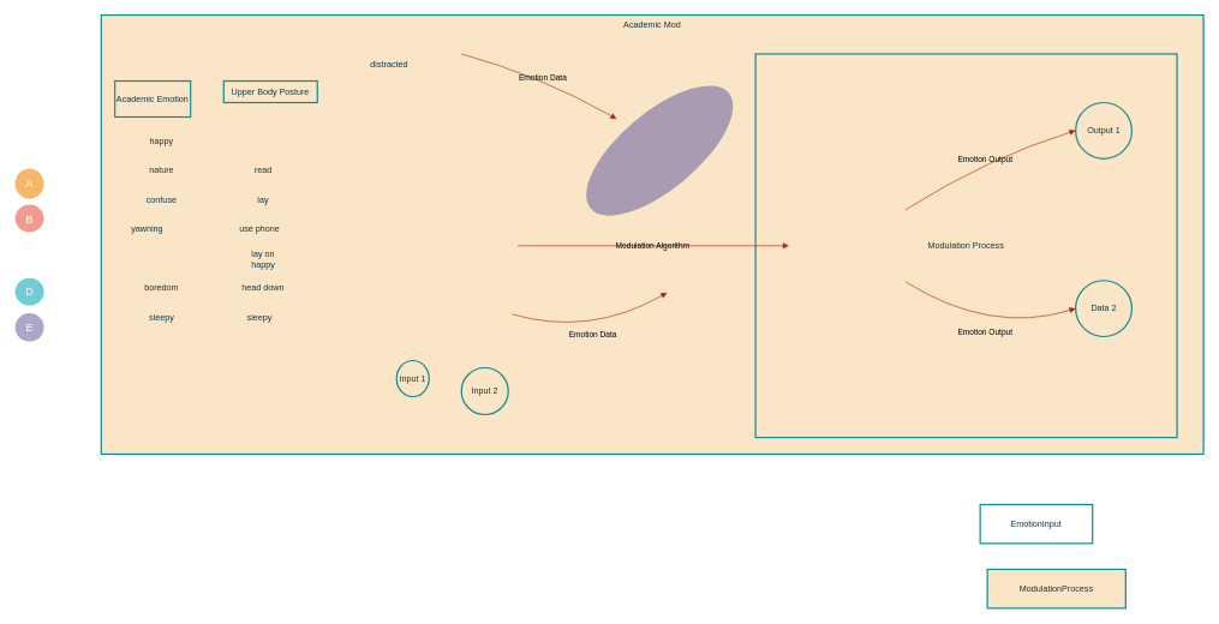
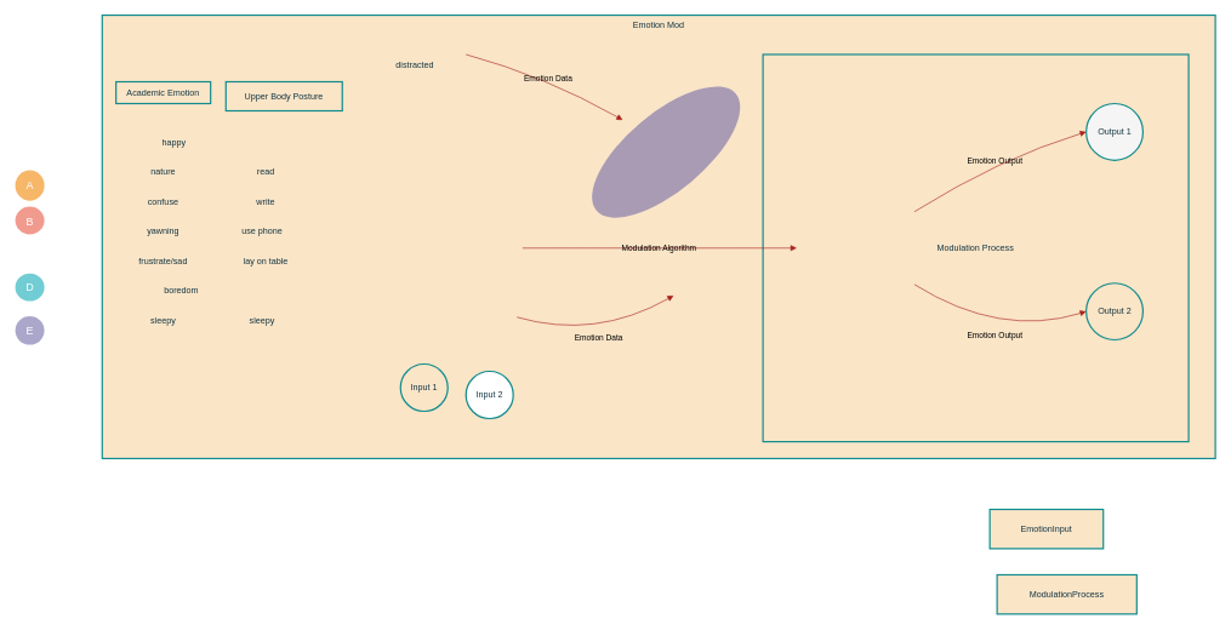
  <mxCell id="0" />
  <mxCell id="1" parent="0" />
- <mxCell id="2" value="Academic Mod" style="whiteSpace=wrap;strokeWidth=2;verticalAlign=top;labelBackgroundColor=none;fillColor=#FAE5C7;strokeColor=#0F8B8D;fontColor=#143642;" parent="1" vertex="1"><mxGeometry x="140" y="20" width="1530" height="610" as="geometry" /></mxCell>
+ <mxCell id="2" value="Emotion Mod" style="whiteSpace=wrap;strokeWidth=2;verticalAlign=top;labelBackgroundColor=none;fillColor=#FAE5C7;strokeColor=#0F8B8D;fontColor=#143642;" parent="1" vertex="1"><mxGeometry x="140" y="20" width="1530" height="610" as="geometry" /></mxCell>
  <mxCell id="3" value="Modulator" style="whiteSpace=wrap;strokeWidth=2;labelBackgroundColor=none;fillColor=#FAE5C7;strokeColor=#0F8B8D;fontColor=#143642;" parent="2" vertex="1"><mxGeometry x="954.72" y="268.323" width="161.568" height="104.241" as="geometry" /></mxCell>
  <mxCell id="4" value="Modulation Process" style="whiteSpace=wrap;strokeWidth=2;labelBackgroundColor=none;fillColor=#FAE5C7;strokeColor=#0F8B8D;fontColor=#143642;" parent="2" vertex="1"><mxGeometry x="908.208" y="54.051" width="585.072" height="532.785" as="geometry" /></mxCell>
- <mxCell id="5" value="Input 1" style="ellipse;aspect=fixed;strokeWidth=2;whiteSpace=wrap;labelBackgroundColor=none;fillColor=#FAE5C7;strokeColor=#0F8B8D;fontColor=#143642;" parent="2" vertex="1"><mxGeometry x="410.002" y="479.999" width="45" height="50" as="geometry" /></mxCell>
- <mxCell id="6" value="Input 2" style="ellipse;aspect=fixed;strokeWidth=2;whiteSpace=wrap;labelBackgroundColor=none;fillColor=#FAE5C7;strokeColor=#0F8B8D;fontColor=#143642;" parent="2" vertex="1"><mxGeometry x="500" y="490.003" width="65" height="65" as="geometry" /></mxCell>
- <mxCell id="7" value="Output 1" style="ellipse;aspect=fixed;strokeWidth=2;whiteSpace=wrap;labelBackgroundColor=none;fillColor=#FAE5C7;strokeColor=#0F8B8D;fontColor=#143642;" parent="2" vertex="1"><mxGeometry x="1352.52" y="121.614" width="78" height="78" as="geometry" /></mxCell>
- <mxCell id="8" value="Data 2" style="ellipse;aspect=fixed;strokeWidth=2;whiteSpace=wrap;labelBackgroundColor=none;fillColor=#FAE5C7;strokeColor=#0F8B8D;fontColor=#143642;" parent="2" vertex="1"><mxGeometry x="1352.52" y="368.703" width="78" height="78" as="geometry" /></mxCell>
- <mxCell id="9" value="Academic Emotion" style="whiteSpace=wrap;strokeWidth=2;labelBackgroundColor=none;fillColor=#FAE5C7;strokeColor=#0F8B8D;fontColor=#143642;" parent="2" vertex="1"><mxGeometry x="19" y="91.61" width="105" height="50" as="geometry" /></mxCell>
+ <mxCell id="5" value="Input 1" style="ellipse;aspect=fixed;strokeWidth=2;whiteSpace=wrap;labelBackgroundColor=none;fillColor=#FAE5C7;strokeColor=#0F8B8D;fontColor=#143642;" parent="2" vertex="1"><mxGeometry x="410.002" y="479.999" width="65" height="65" as="geometry" /></mxCell>
+ <mxCell id="6" value="Input 2" style="ellipse;aspect=fixed;strokeWidth=2;whiteSpace=wrap;labelBackgroundColor=none;fillColor=#ffffff;strokeColor=#0F8B8D;fontColor=#143642;" parent="2" vertex="1"><mxGeometry x="500" y="490.003" width="65" height="65" as="geometry" /></mxCell>
+ <mxCell id="7" value="Output 1" style="ellipse;aspect=fixed;strokeWidth=2;whiteSpace=wrap;labelBackgroundColor=none;fillColor=#f5f5f5;strokeColor=#0F8B8D;fontColor=#143642;" parent="2" vertex="1"><mxGeometry x="1352.52" y="121.614" width="78" height="78" as="geometry" /></mxCell>
+ <mxCell id="8" value="Output 2" style="ellipse;aspect=fixed;strokeWidth=2;whiteSpace=wrap;labelBackgroundColor=none;fillColor=#FAE5C7;strokeColor=#0F8B8D;fontColor=#143642;" parent="2" vertex="1"><mxGeometry x="1352.52" y="368.703" width="78" height="78" as="geometry" /></mxCell>
+ <mxCell id="9" value="Academic Emotion" style="whiteSpace=wrap;strokeWidth=2;labelBackgroundColor=none;fillColor=#FAE5C7;strokeColor=#0F8B8D;fontColor=#143642;" parent="2" vertex="1"><mxGeometry x="19" y="91.61" width="130" height="30" as="geometry" /></mxCell>
  <mxCell id="10" value="Emotion Data" style="curved=1;startArrow=none;endArrow=block;exitX=1.01;exitY=0.5;entryX=0;entryY=0.01;labelBackgroundColor=none;strokeColor=#A8201A;fontColor=default;" parent="2" edge="1"><mxGeometry relative="1" as="geometry"><Array as="points"><mxPoint x="607.712" y="83.321" /></Array><mxPoint x="500" y="54.049" as="sourcePoint" /><mxPoint x="715.424" y="144.205" as="targetPoint" /></mxGeometry></mxCell>
  <mxCell id="11" value="Emotion Data" style="curved=1;startArrow=none;endArrow=block;exitX=1.01;exitY=0.5;entryX=0;entryY=0.99;labelBackgroundColor=none;strokeColor=#A8201A;fontColor=default;" parent="2" edge="1"><mxGeometry relative="1" as="geometry"><Array as="points"><mxPoint x="677.712" y="446.705" /></Array><mxPoint x="570" y="415.503" as="sourcePoint" /><mxPoint x="785.424" y="385.821" as="targetPoint" /></mxGeometry></mxCell>
  <mxCell id="12" value="Modulation Algorithm" style="curved=1;startArrow=none;endArrow=block;exitX=1;exitY=0.5;entryX=0;entryY=0.5;labelBackgroundColor=none;strokeColor=#A8201A;fontColor=default;" parent="2" target="3" edge="1"><mxGeometry relative="1" as="geometry"><Array as="points" /><mxPoint x="577.728" y="320.443" as="sourcePoint" /></mxGeometry></mxCell>
  <mxCell id="13" value="Emotion Output" style="curved=1;startArrow=none;endArrow=block;exitX=1;exitY=0.02;entryX=0;entryY=0.5;labelBackgroundColor=none;strokeColor=#A8201A;fontColor=default;" parent="2" source="3" target="7" edge="1"><mxGeometry relative="1" as="geometry"><Array as="points"><mxPoint x="1233.792" y="196.899" /></Array></mxGeometry></mxCell>
  <mxCell id="14" value="Emotion Output" style="curved=1;startArrow=none;endArrow=block;exitX=1;exitY=0.98;entryX=0;entryY=0.5;labelBackgroundColor=none;strokeColor=#A8201A;fontColor=default;" parent="2" source="3" target="8" edge="1"><mxGeometry relative="1" as="geometry"><Array as="points"><mxPoint x="1233.792" y="443.987" /></Array></mxGeometry></mxCell>
  <mxCell id="15" value="" style="ellipse;whiteSpace=wrap;rotation=-40;fillColor=#736CA8;opacity=60;strokeColor=none;html=1;" vertex="1" parent="2"><mxGeometry x="650" y="134.72" width="250" height="107.28" as="geometry" /></mxCell>
- <mxCell id="16" value="happy" style="text;html=1;align=center;verticalAlign=middle;whiteSpace=wrap;rounded=0;fontColor=#143642;" vertex="1" parent="2"><mxGeometry x="54" y="160" width="60" height="30" as="geometry" /></mxCell>
+ <mxCell id="16" value="happy" style="text;html=1;align=center;verticalAlign=middle;whiteSpace=wrap;rounded=0;fontColor=#143642;" vertex="1" parent="2"><mxGeometry x="69" y="160" width="60" height="30" as="geometry" /></mxCell>
  <mxCell id="17" value="nature" style="text;html=1;align=center;verticalAlign=middle;whiteSpace=wrap;rounded=0;fontColor=#143642;" vertex="1" parent="2"><mxGeometry x="54" y="201" width="60" height="30" as="geometry" /></mxCell>
  <mxCell id="18" value="confuse" style="text;html=1;align=center;verticalAlign=middle;whiteSpace=wrap;rounded=0;fontColor=#143642;" vertex="1" parent="2"><mxGeometry x="54" y="242" width="60" height="30" as="geometry" /></mxCell>
- <mxCell id="19" value="yawning" style="text;html=1;align=center;verticalAlign=middle;whiteSpace=wrap;rounded=0;fontColor=#143642;" vertex="1" parent="2"><mxGeometry x="34" y="283" width="60" height="30" as="geometry" /></mxCell>
- <mxCell id="20" value="boredom" style="text;html=1;align=center;verticalAlign=middle;whiteSpace=wrap;rounded=0;fontColor=#143642;" vertex="1" parent="2"><mxGeometry x="54" y="367" width="60" height="24.88" as="geometry" /></mxCell>
+ <mxCell id="19" value="yawning" style="text;html=1;align=center;verticalAlign=middle;whiteSpace=wrap;rounded=0;fontColor=#143642;" vertex="1" parent="2"><mxGeometry x="54" y="283" width="60" height="30" as="geometry" /></mxCell>
+ <mxCell id="20" value="boredom" style="text;html=1;align=center;verticalAlign=middle;whiteSpace=wrap;rounded=0;fontColor=#143642;" vertex="1" parent="2"><mxGeometry x="79" y="367" width="60" height="24.88" as="geometry" /></mxCell>
  <mxCell id="21" value="sleepy" style="text;html=1;align=center;verticalAlign=middle;whiteSpace=wrap;rounded=0;fontColor=#143642;" vertex="1" parent="2"><mxGeometry x="54" y="406" width="60" height="30" as="geometry" /></mxCell>
- <mxCell id="23" value="distracted" style="text;html=1;align=center;verticalAlign=middle;whiteSpace=wrap;rounded=0;fontColor=#143642;" vertex="1" parent="2"><mxGeometry x="370" y="54.05" width="60" height="30" as="geometry" /></mxCell>
+ <mxCell id="22" value="frustrate/sad" style="text;html=1;align=center;verticalAlign=middle;whiteSpace=wrap;rounded=0;fontColor=#143642;" vertex="1" parent="2"><mxGeometry x="54" y="324" width="60" height="30" as="geometry" /></mxCell>
+ <mxCell id="23" value="distracted" style="text;html=1;align=center;verticalAlign=middle;whiteSpace=wrap;rounded=0;fontColor=#143642;" vertex="1" parent="2"><mxGeometry x="400" y="54.05" width="60" height="30" as="geometry" /></mxCell>
  <mxCell id="24" value="read" style="text;html=1;align=center;verticalAlign=middle;whiteSpace=wrap;rounded=0;fontColor=#143642;" vertex="1" parent="2"><mxGeometry x="185" y="201" width="80" height="30" as="geometry" /></mxCell>
- <mxCell id="25" value="lay" style="text;html=1;align=center;verticalAlign=middle;whiteSpace=wrap;rounded=0;fontColor=#143642;" vertex="1" parent="2"><mxGeometry x="190" y="242" width="70" height="30" as="geometry" /></mxCell>
+ <mxCell id="25" value="write" style="text;html=1;align=center;verticalAlign=middle;whiteSpace=wrap;rounded=0;fontColor=#143642;" vertex="1" parent="2"><mxGeometry x="190" y="242" width="70" height="30" as="geometry" /></mxCell>
  <mxCell id="26" value="use phone" style="text;html=1;align=center;verticalAlign=middle;whiteSpace=wrap;rounded=0;fontColor=#143642;" vertex="1" parent="2"><mxGeometry x="190" y="283" width="60" height="30" as="geometry" /></mxCell>
- <mxCell id="27" value="head down" style="text;html=1;align=center;verticalAlign=middle;whiteSpace=wrap;rounded=0;fontColor=#143642;" vertex="1" parent="2"><mxGeometry x="190" y="367" width="70" height="24.88" as="geometry" /></mxCell>
  <mxCell id="28" value="sleepy" style="text;html=1;align=center;verticalAlign=middle;whiteSpace=wrap;rounded=0;fontColor=#143642;" vertex="1" parent="2"><mxGeometry x="190" y="406" width="60" height="30" as="geometry" /></mxCell>
- <mxCell id="29" value="lay on happy" style="text;html=1;align=center;verticalAlign=middle;whiteSpace=wrap;rounded=0;fontColor=#143642;" vertex="1" parent="2"><mxGeometry x="190" y="324" width="70" height="30" as="geometry" /></mxCell>
- <mxCell id="30" value="Upper Body Posture" style="whiteSpace=wrap;strokeWidth=2;labelBackgroundColor=none;fillColor=#FAE5C7;strokeColor=#0F8B8D;fontColor=#143642;" vertex="1" parent="2"><mxGeometry x="170" y="91.61" width="130" height="30" as="geometry" /></mxCell>
- <mxCell id="31" value="EmotionInput" style="whiteSpace=wrap;strokeWidth=2;labelBackgroundColor=none;fillColor=#ffffff;strokeColor=#0F8B8D;fontColor=#143642;" parent="1" vertex="1"><mxGeometry x="1360" y="700" width="156" height="54" as="geometry" /></mxCell>
+ <mxCell id="29" value="lay on table" style="text;html=1;align=center;verticalAlign=middle;whiteSpace=wrap;rounded=0;fontColor=#143642;" vertex="1" parent="2"><mxGeometry x="190" y="324" width="70" height="30" as="geometry" /></mxCell>
+ <mxCell id="30" value="Upper Body Posture" style="whiteSpace=wrap;strokeWidth=2;labelBackgroundColor=none;fillColor=#FAE5C7;strokeColor=#0F8B8D;fontColor=#143642;" vertex="1" parent="2"><mxGeometry x="170" y="91.61" width="160" height="40" as="geometry" /></mxCell>
+ <mxCell id="31" value="EmotionInput" style="whiteSpace=wrap;strokeWidth=2;labelBackgroundColor=none;fillColor=#FAE5C7;strokeColor=#0F8B8D;fontColor=#143642;" parent="1" vertex="1"><mxGeometry x="1360" y="700" width="156" height="54" as="geometry" /></mxCell>
  <mxCell id="32" value="ModulationProcess" style="whiteSpace=wrap;strokeWidth=2;labelBackgroundColor=none;fillColor=#FAE5C7;strokeColor=#0F8B8D;fontColor=#143642;" parent="1" vertex="1"><mxGeometry x="1370" y="790" width="192" height="54" as="geometry" /></mxCell>
  <mxCell id="33" value="A" style="ellipse;whiteSpace=wrap;rotation=0;fillColor=#f08705;opacity=60;strokeColor=none;html=1;gradientColor=none;fontSize=15;fontColor=#FFFFFF;" vertex="1" parent="1"><mxGeometry x="20.5" y="233.485" width="40.0" height="41.869" as="geometry" /></mxCell>
  <mxCell id="34" value="B" style="ellipse;whiteSpace=wrap;rotation=0;fillColor=#e85642;opacity=60;strokeColor=none;html=1;fontSize=15;fontColor=#FFFFFF;" vertex="1" parent="1"><mxGeometry x="20.5" y="283.485" width="40" height="38.092" as="geometry" /></mxCell>
- <mxCell id="35" value="D" style="ellipse;whiteSpace=wrap;fillColor=#12aab5;opacity=60;strokeColor=none;html=1;fontSize=15;fontColor=#FFFFFF;" vertex="1" parent="1"><mxGeometry x="20.5" y="385.392" width="40" height="38.092" as="geometry" /></mxCell>
+ <mxCell id="35" value="D" style="ellipse;whiteSpace=wrap;fillColor=#12aab5;opacity=60;strokeColor=none;html=1;fontSize=15;fontColor=#FFFFFF;" vertex="1" parent="1"><mxGeometry x="20.5" y="375.392" width="40" height="38.092" as="geometry" /></mxCell>
  <mxCell id="36" value="E" style="ellipse;whiteSpace=wrap;rotation=0;fillColor=#736ca8;opacity=60;strokeColor=none;html=1;fontSize=15;fontColor=#FFFFFF;" vertex="1" parent="1"><mxGeometry x="20.5" y="434.283" width="40.0" height="39.202" as="geometry" /></mxCell>
